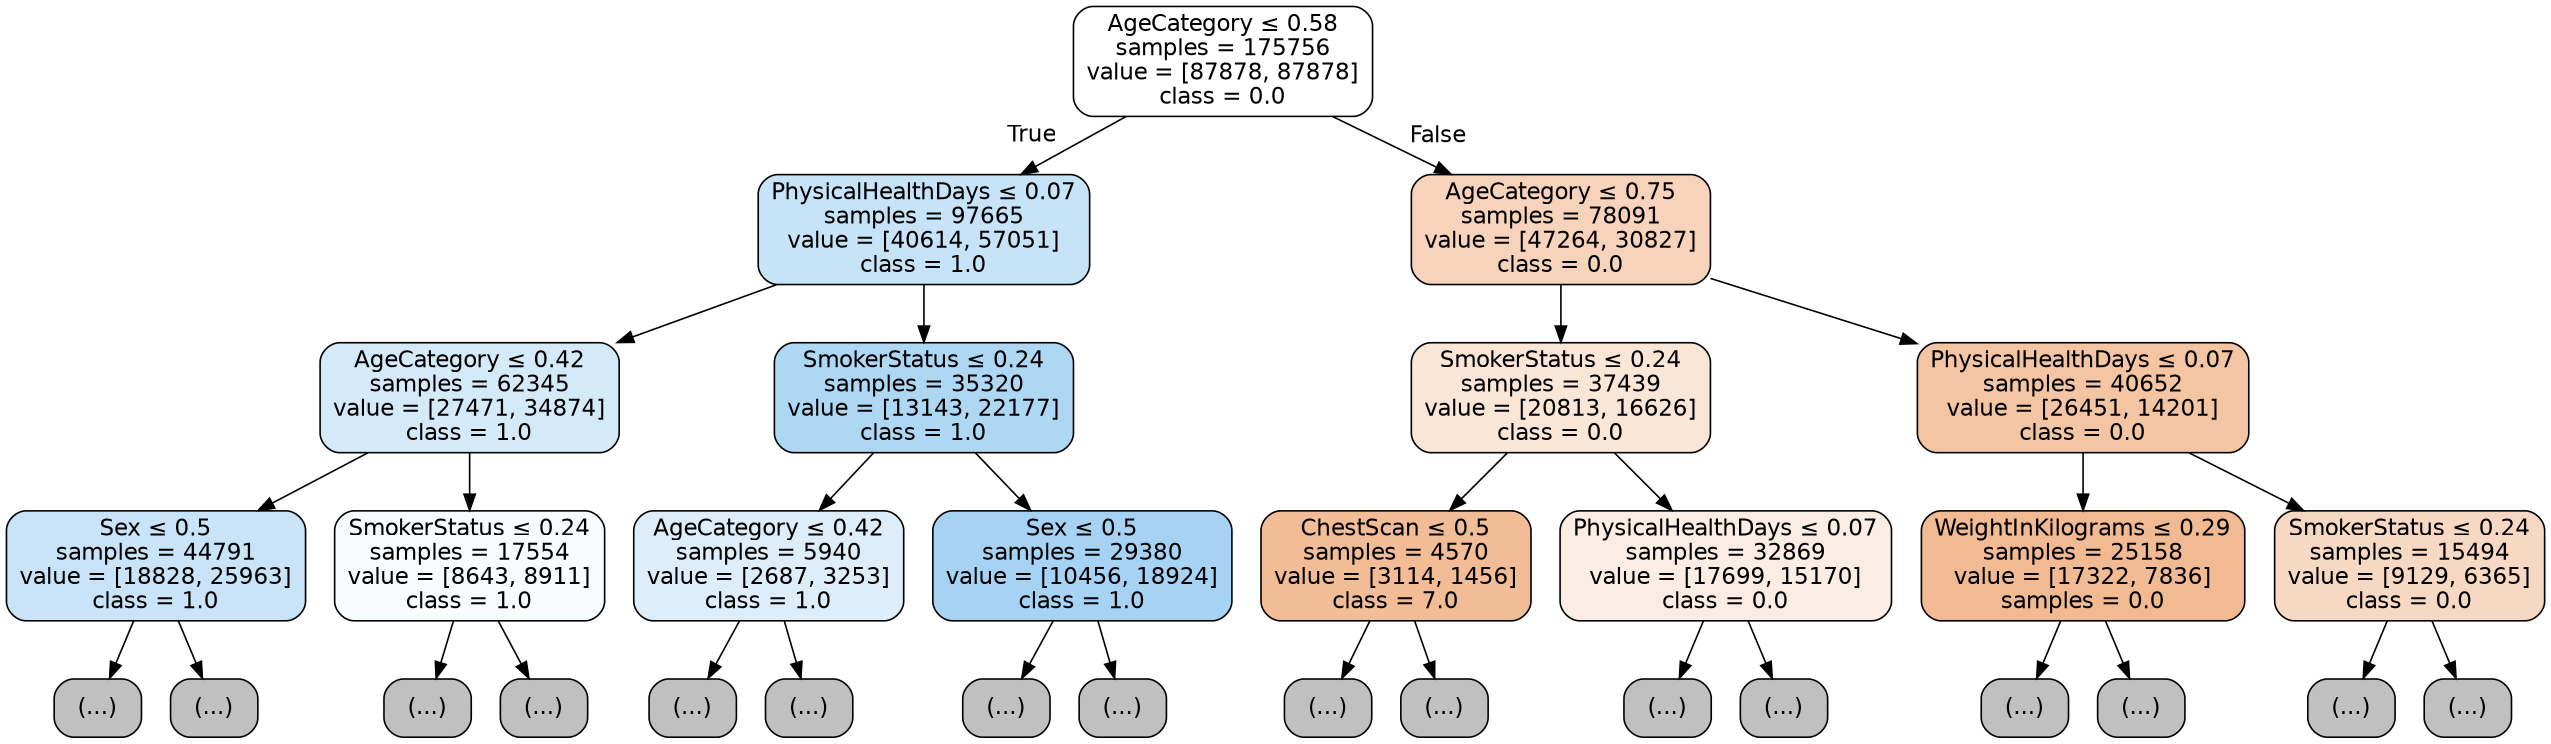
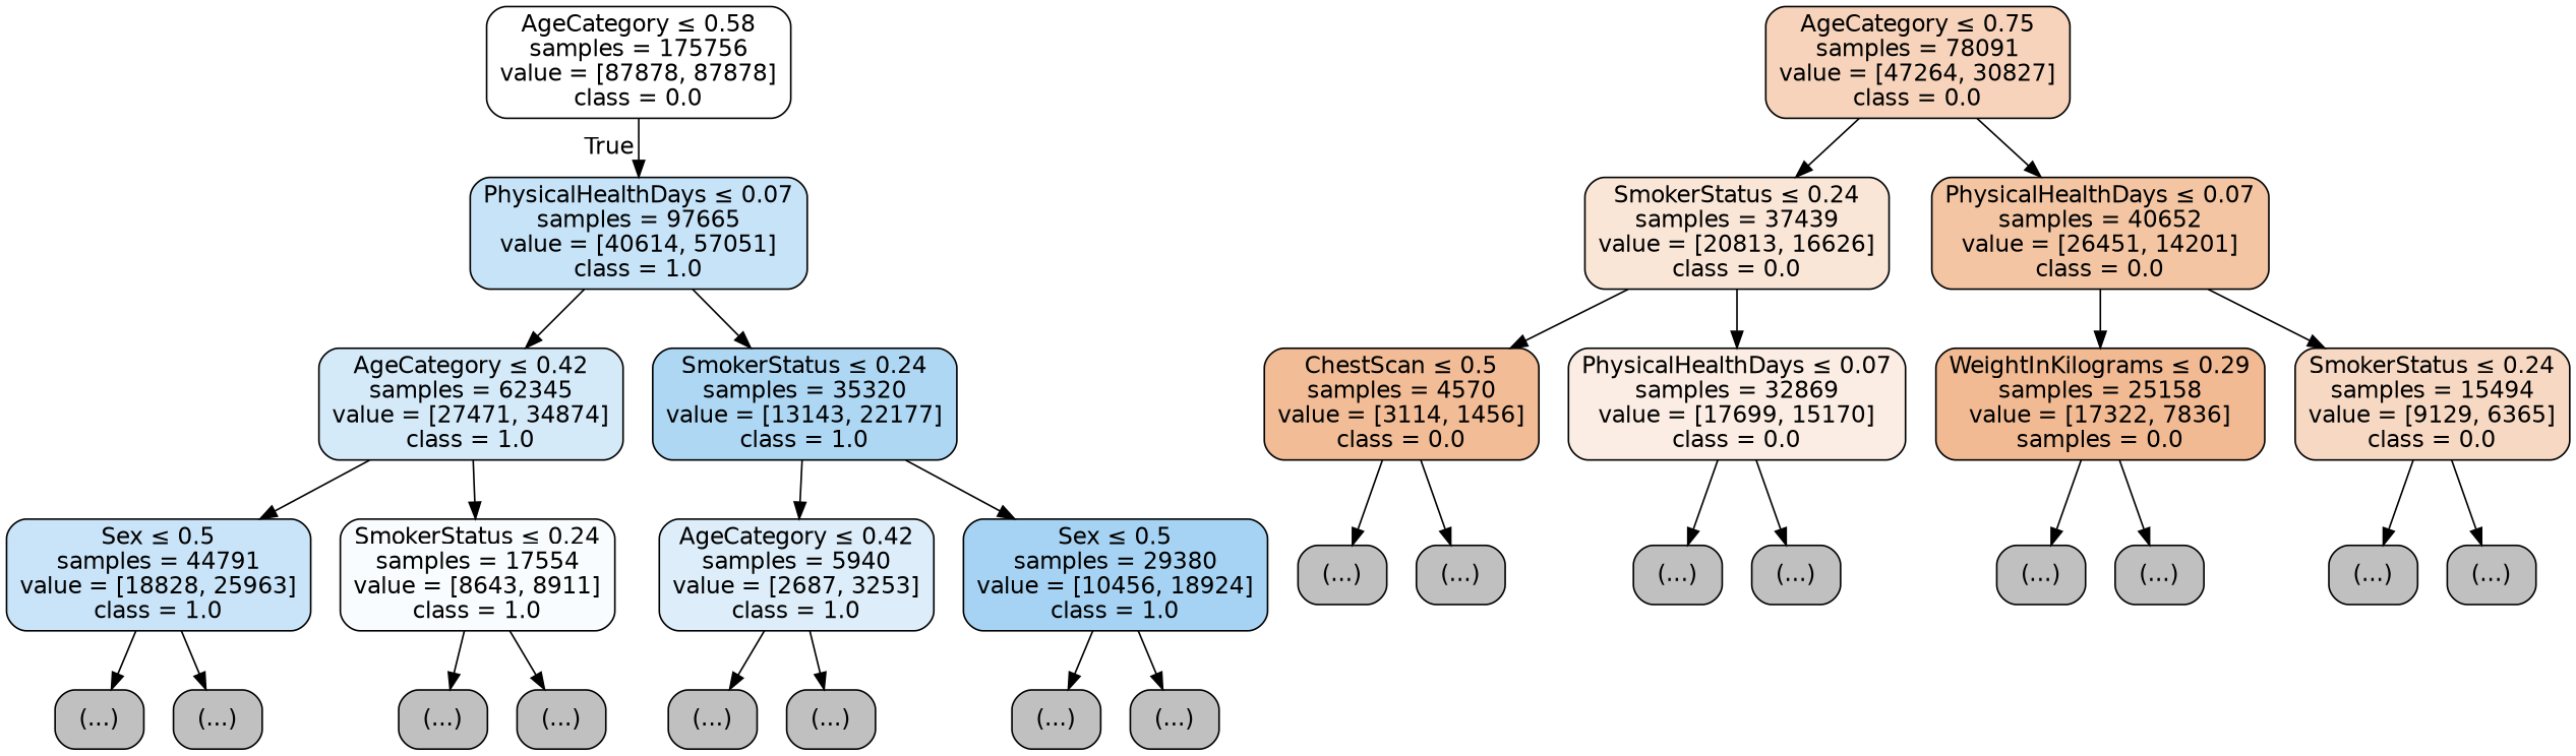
  digraph {
    node [color=black fillcolor="#C0C0C0" fontname=helvetica shape=box style="filled, rounded"]
    edge [fontname=helvetica]
    n1 [fillcolor="#ffffff" label=<AgeCategory &le; 0.58<br/>samples = 175756<br/>value = [87878, 87878]<br/>class = 0.0>]
    n2 [fillcolor="#c6e3f8" label=<PhysicalHealthDays &le; 0.07<br/>samples = 97665<br/>value = [40614, 57051]<br/>class = 1.0>]
    n3 [fillcolor="#f6d3ba" label=<AgeCategory &le; 0.75<br/>samples = 78091<br/>value = [47264, 30827]<br/>class = 0.0>]
    n4 [fillcolor="#d5eaf9" label=<AgeCategory &le; 0.42<br/>samples = 62345<br/>value = [27471, 34874]<br/>class = 1.0>]
    n5 [fillcolor="#aed7f4" label=<SmokerStatus &le; 0.24<br/>samples = 35320<br/>value = [13143, 22177]<br/>class = 1.0>]
    n6 [fillcolor="#fae6d7" label=<SmokerStatus &le; 0.24<br/>samples = 37439<br/>value = [20813, 16626]<br/>class = 0.0>]
    n7 [fillcolor="#f3c5a3" label=<PhysicalHealthDays &le; 0.07<br/>samples = 40652<br/>value = [26451, 14201]<br/>class = 0.0>]
    n8 [fillcolor="#c9e4f8" label=<Sex &le; 0.5<br/>samples = 44791<br/>value = [18828, 25963]<br/>class = 1.0>]
    n9 [fillcolor="#f9fcfe" label=<SmokerStatus &le; 0.24<br/>samples = 17554<br/>value = [8643, 8911]<br/>class = 1.0>]
    n10 [fillcolor="#ddeefa" label=<AgeCategory &le; 0.42<br/>samples = 5940<br/>value = [2687, 3253]<br/>class = 1.0>]
    n11 [fillcolor="#a6d3f3" label=<Sex &le; 0.5<br/>samples = 29380<br/>value = [10456, 18924]<br/>class = 1.0>]
    n12 [label="(...)"]
    n13 [label="(...)"]
    n14 [label="(...)"]
    n15 [label="(...)"]
    n16 [label="(...)"]
    n17 [label="(...)"]
    n18 [label="(...)"]
    n19 [label="(...)"]
-   n20 [fillcolor="#f1bc96" label=<ChestScan &le; 0.5<br/>samples = 4570<br/>value = [3114, 1456]<br/>class = 7.0>]
+   n20 [fillcolor="#f1bc96" label=<ChestScan &le; 0.5<br/>samples = 4570<br/>value = [3114, 1456]<br/>class = 0.0>]
    n21 [fillcolor="#fbede3" label=<PhysicalHealthDays &le; 0.07<br/>samples = 32869<br/>value = [17699, 15170]<br/>class = 0.0>]
    n22 [fillcolor="#f1ba93" label=<WeightInKilograms &le; 0.29<br/>samples = 25158<br/>value = [17322, 7836]<br/>samples = 0.0>]
    n23 [fillcolor="#f7d9c3" label=<SmokerStatus &le; 0.24<br/>samples = 15494<br/>value = [9129, 6365]<br/>class = 0.0>]
    n24 [label="(...)"]
    n25 [label="(...)"]
    n26 [label="(...)"]
    n27 [label="(...)"]
    n28 [label="(...)"]
    n29 [label="(...)"]
    n30 [label="(...)"]
    n31 [label="(...)"]
    n1 -> n2 [headlabel=True labelangle=45 labeldistance=2.5]
-   n1 -> n3 [headlabel=False labelangle=-45 labeldistance=2.5]
    n2 -> n4
    n2 -> n5
    n3 -> n6
    n3 -> n7
    n4 -> n8
    n4 -> n9
    n5 -> n10
    n5 -> n11
    n6 -> n20
    n6 -> n21
    n7 -> n22
    n7 -> n23
    n8 -> n12
    n8 -> n13
    n9 -> n14
    n9 -> n15
    n10 -> n16
    n10 -> n17
    n11 -> n18
    n11 -> n19
    n20 -> n24
    n20 -> n25
    n21 -> n26
    n21 -> n27
    n22 -> n28
    n22 -> n29
    n23 -> n30
    n23 -> n31
  }
